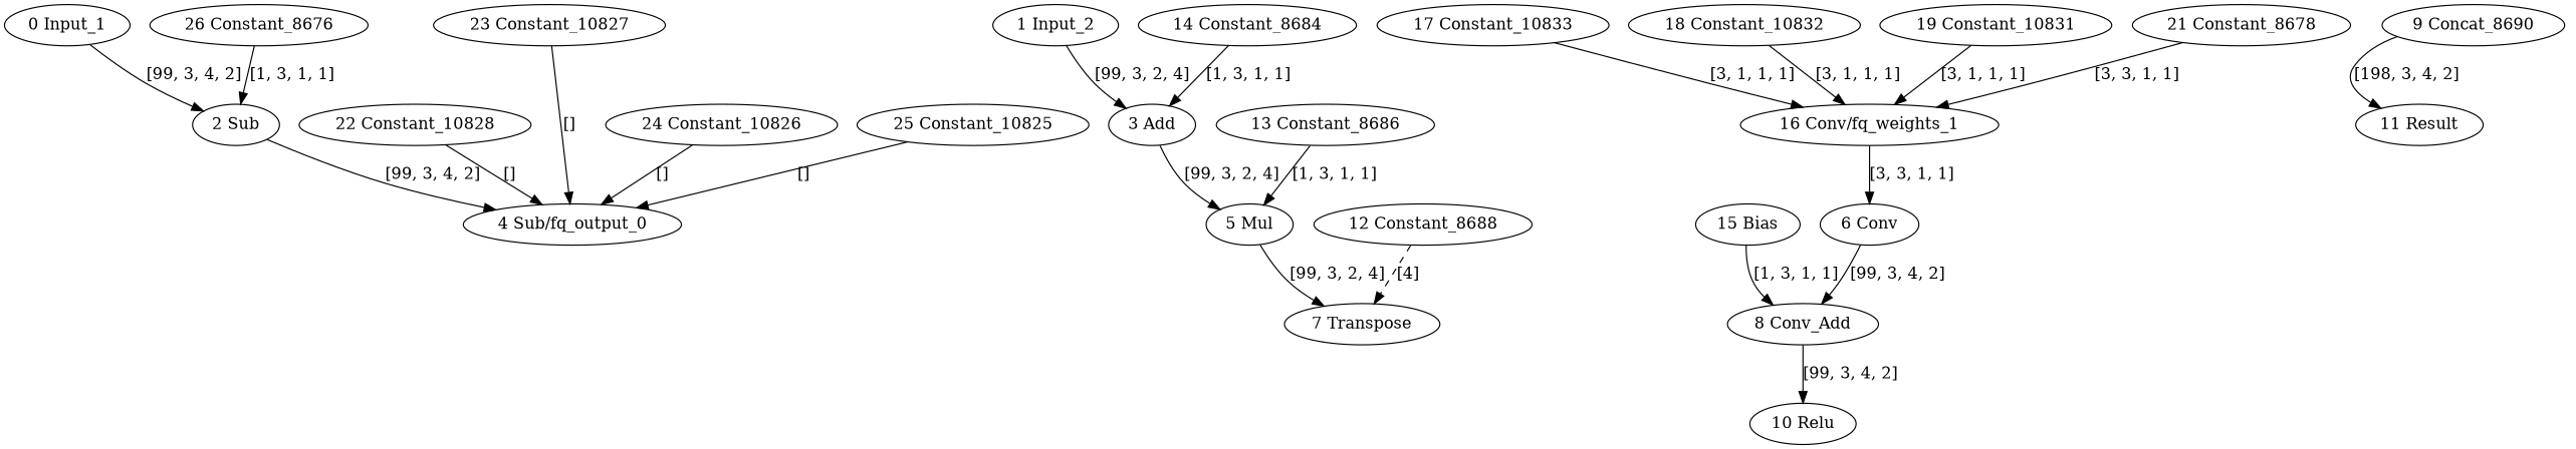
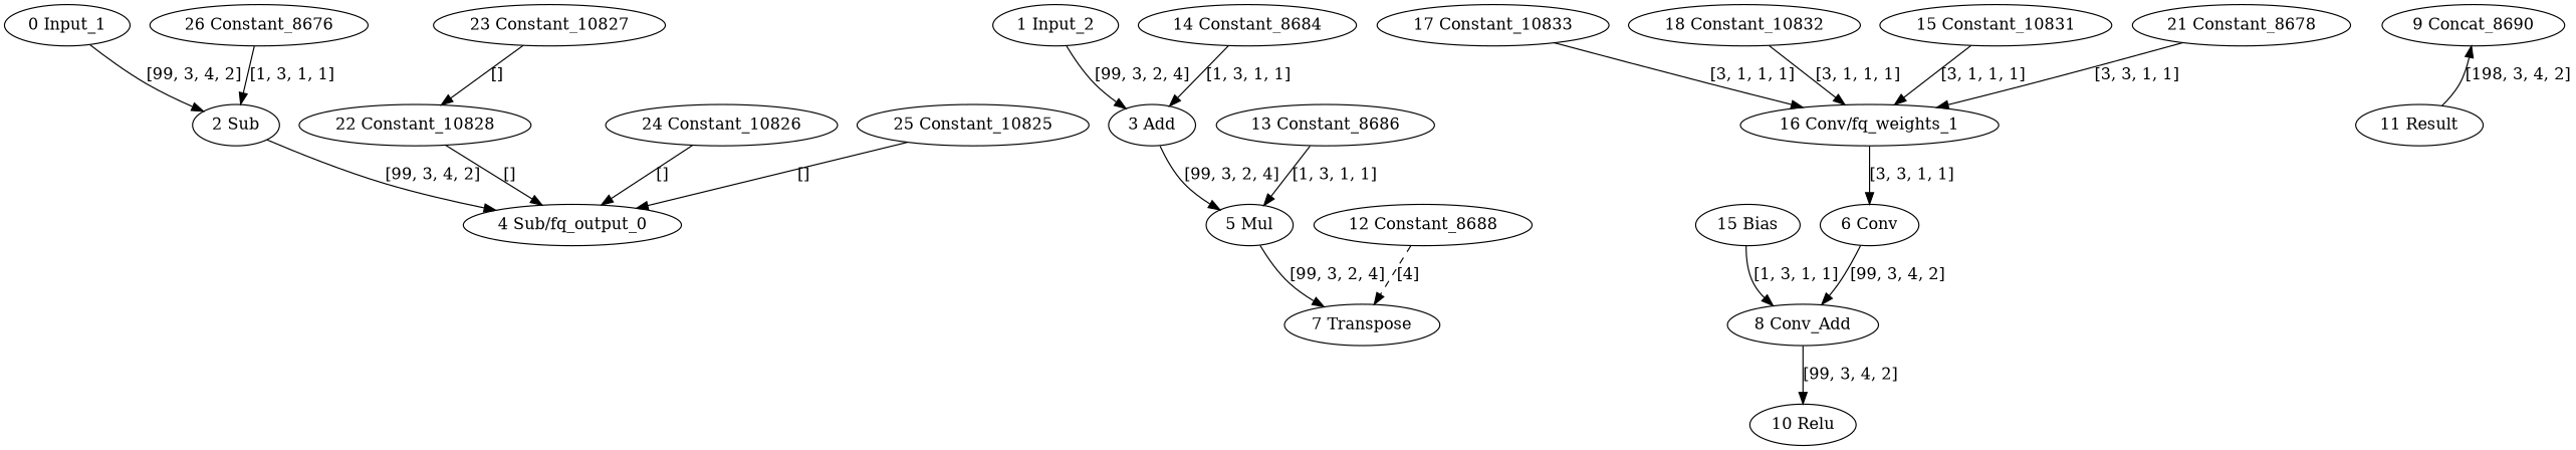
  strict digraph {
    fontname="DejaVu Serif"
    node [fontname="DejaVu Serif" type=Constant]
    edge [fontname="DejaVu Serif" style=solid]
    "0 Input_1" [type=Parameter]
    "2 Sub" [type=Subtract]
    "4 Sub/fq_output_0" [type=FakeQuantize]
    "1 Input_2" [type=Parameter]
    "3 Add" [type=Add]
    "5 Mul" [type=Multiply]
    "7 Transpose" [type=Transpose]
    "6 Conv" [type=Convolution]
    "8 Conv_Add" [type=Add]
    "10 Relu" [type=Relu]
    "9 Concat_8690" [type=Concat]
    "11 Result" [type=Result]
    "12 Constant_8688"
    "13 Constant_8686"
    "14 Constant_8684"
    "15 Bias"
    "16 Conv/fq_weights_1" [type=FakeQuantize]
    "17 Constant_10833"
    "18 Constant_10832"
-   "19 Constant_10831"
+   "19 Constant_10831" [label="15 Constant_10831"]
    "21 Constant_8678"
    "22 Constant_10828"
    "23 Constant_10827"
    "24 Constant_10826"
    "25 Constant_10825"
    "26 Constant_8676"
    "0 Input_1" -> "2 Sub" [label="[99, 3, 4, 2]"]
    "2 Sub" -> "4 Sub/fq_output_0" [label="[99, 3, 4, 2]"]
    "1 Input_2" -> "3 Add" [label="[99, 3, 2, 4]"]
    "3 Add" -> "5 Mul" [label="[99, 3, 2, 4]"]
    "5 Mul" -> "7 Transpose" [label="[99, 3, 2, 4]"]
    "6 Conv" -> "8 Conv_Add" [label="[99, 3, 4, 2]"]
    "8 Conv_Add" -> "10 Relu" [label="[99, 3, 4, 2]"]
-   "9 Concat_8690" -> "11 Result" [label="[198, 3, 4, 2]"]
+   "11 Result" -> "9 Concat_8690" [label="[198, 3, 4, 2]"]
    "12 Constant_8688" -> "7 Transpose" [label="[4]" style=dashed]
    "13 Constant_8686" -> "5 Mul" [label="[1, 3, 1, 1]"]
    "14 Constant_8684" -> "3 Add" [label="[1, 3, 1, 1]"]
    "15 Bias" -> "8 Conv_Add" [label="[1, 3, 1, 1]"]
    "16 Conv/fq_weights_1" -> "6 Conv" [label="[3, 3, 1, 1]"]
    "17 Constant_10833" -> "16 Conv/fq_weights_1" [label="[3, 1, 1, 1]"]
    "18 Constant_10832" -> "16 Conv/fq_weights_1" [label="[3, 1, 1, 1]"]
    "19 Constant_10831" -> "16 Conv/fq_weights_1" [label="[3, 1, 1, 1]"]
    "21 Constant_8678" -> "16 Conv/fq_weights_1" [label="[3, 3, 1, 1]"]
    "22 Constant_10828" -> "4 Sub/fq_output_0" [label="[]"]
-   "23 Constant_10827" -> "4 Sub/fq_output_0" [label="[]"]
+   "23 Constant_10827" -> "22 Constant_10828" [label="[]"]
    "24 Constant_10826" -> "4 Sub/fq_output_0" [label="[]"]
    "25 Constant_10825" -> "4 Sub/fq_output_0" [label="[]"]
    "26 Constant_8676" -> "2 Sub" [label="[1, 3, 1, 1]"]
  }
